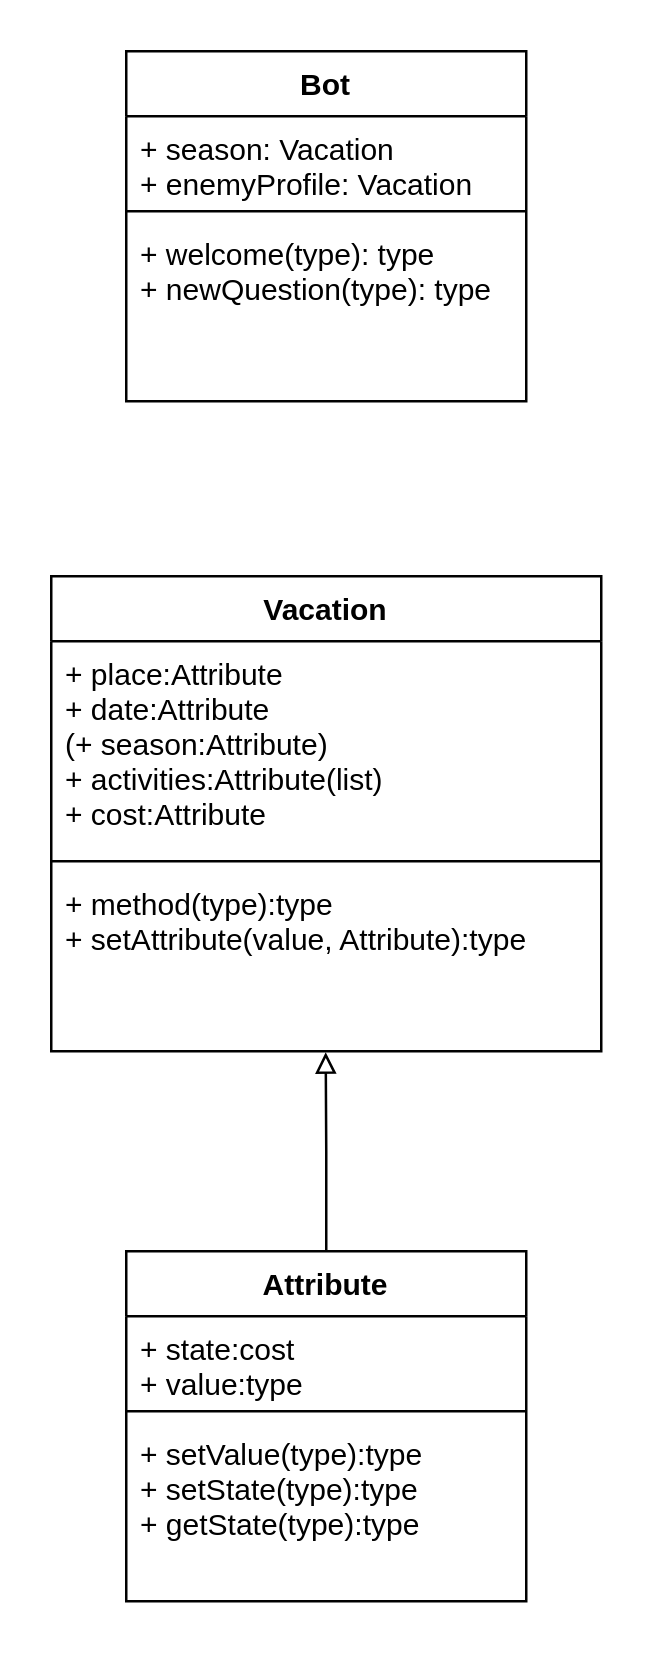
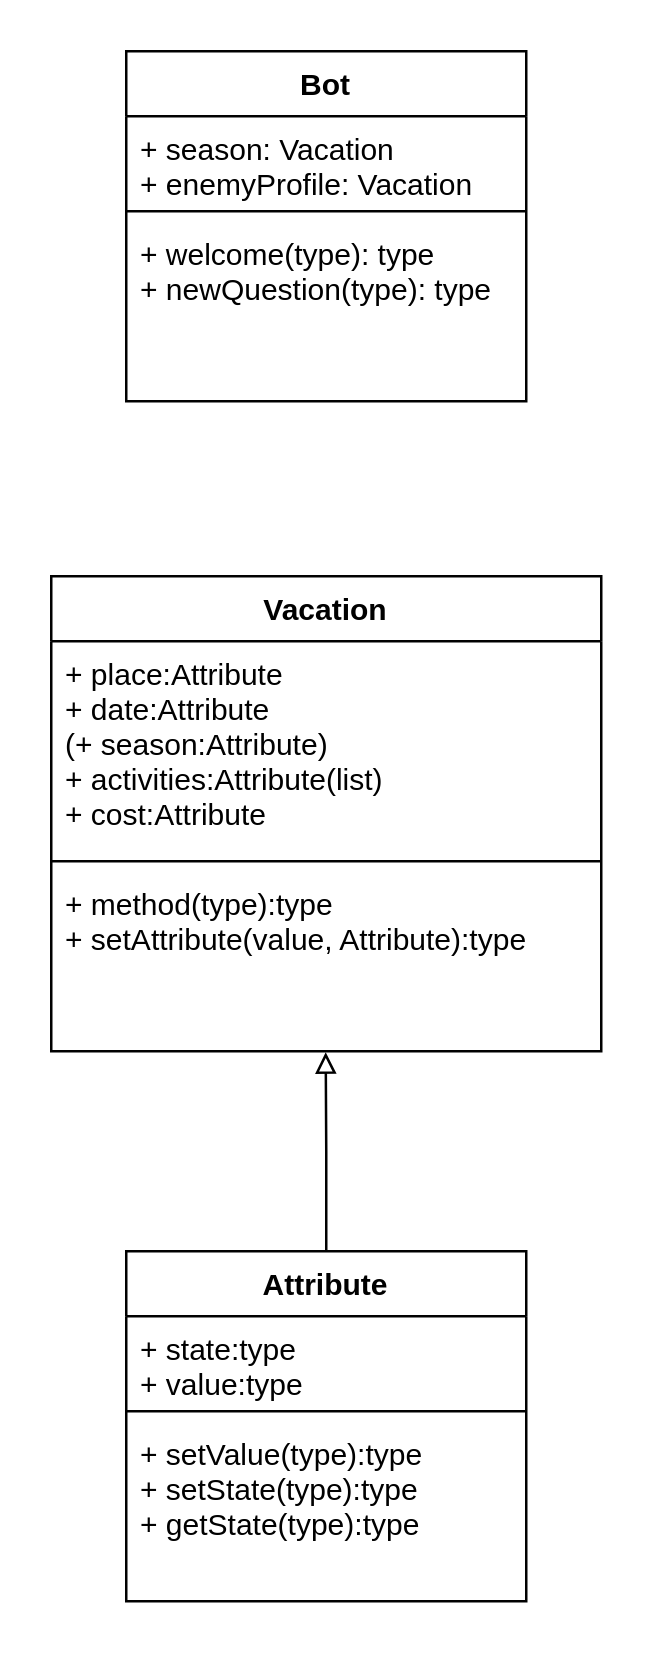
  <mxCell id="0" />
  <mxCell id="1" parent="0" />
  <mxCell id="2" value="Bot" style="swimlane;fontStyle=1;align=center;verticalAlign=top;childLayout=stackLayout;horizontal=1;startSize=26;horizontalStack=0;resizeParent=1;resizeParentMax=0;resizeLast=0;collapsible=1;marginBottom=0;" vertex="1" parent="1"><mxGeometry x="50" y="20" width="160" height="140" as="geometry" /></mxCell>
  <mxCell id="3" value="+ season: Vacation&#10;+ enemyProfile: Vacation" style="text;strokeColor=none;fillColor=none;align=left;verticalAlign=top;spacingLeft=4;spacingRight=4;overflow=hidden;rotatable=0;points=[[0,0.5],[1,0.5]];portConstraint=eastwest;" vertex="1" parent="2"><mxGeometry y="26" width="160" height="34" as="geometry" /></mxCell>
  <mxCell id="4" value="" style="line;strokeWidth=1;fillColor=none;align=left;verticalAlign=middle;spacingTop=-1;spacingLeft=3;spacingRight=3;rotatable=0;labelPosition=right;points=[];portConstraint=eastwest;strokeColor=inherit;" vertex="1" parent="2"><mxGeometry y="60" width="160" height="8" as="geometry" /></mxCell>
  <mxCell id="5" value="+ welcome(type): type&#10;+ newQuestion(type): type" style="text;strokeColor=none;fillColor=none;align=left;verticalAlign=top;spacingLeft=4;spacingRight=4;overflow=hidden;rotatable=0;points=[[0,0.5],[1,0.5]];portConstraint=eastwest;" vertex="1" parent="2"><mxGeometry y="68" width="160" height="72" as="geometry" /></mxCell>
  <mxCell id="6" style="edgeStyle=orthogonalEdgeStyle;rounded=0;orthogonalLoop=1;jettySize=auto;html=1;entryX=0.499;entryY=1.006;entryDx=0;entryDy=0;entryPerimeter=0;endArrow=block;endFill=0;" edge="1" parent="1" source="7" target="14"><mxGeometry relative="1" as="geometry" /></mxCell>
  <mxCell id="7" value="Attribute" style="swimlane;fontStyle=1;align=center;verticalAlign=top;childLayout=stackLayout;horizontal=1;startSize=26;horizontalStack=0;resizeParent=1;resizeParentMax=0;resizeLast=0;collapsible=1;marginBottom=0;" vertex="1" parent="1"><mxGeometry x="50" y="500" width="160" height="140" as="geometry" /></mxCell>
- <mxCell id="8" value="+ state:cost&#10;+ value:type" style="text;strokeColor=none;fillColor=none;align=left;verticalAlign=top;spacingLeft=4;spacingRight=4;overflow=hidden;rotatable=0;points=[[0,0.5],[1,0.5]];portConstraint=eastwest;" vertex="1" parent="7"><mxGeometry y="26" width="160" height="34" as="geometry" /></mxCell>
+ <mxCell id="8" value="+ state:type&#10;+ value:type" style="text;strokeColor=none;fillColor=none;align=left;verticalAlign=top;spacingLeft=4;spacingRight=4;overflow=hidden;rotatable=0;points=[[0,0.5],[1,0.5]];portConstraint=eastwest;" vertex="1" parent="7"><mxGeometry y="26" width="160" height="34" as="geometry" /></mxCell>
  <mxCell id="9" value="" style="line;strokeWidth=1;fillColor=none;align=left;verticalAlign=middle;spacingTop=-1;spacingLeft=3;spacingRight=3;rotatable=0;labelPosition=right;points=[];portConstraint=eastwest;strokeColor=inherit;" vertex="1" parent="7"><mxGeometry y="60" width="160" height="8" as="geometry" /></mxCell>
  <mxCell id="10" value="+ setValue(type):type&#10;+ setState(type):type&#10;+ getState(type):type&#10;&#10;" style="text;strokeColor=none;fillColor=none;align=left;verticalAlign=top;spacingLeft=4;spacingRight=4;overflow=hidden;rotatable=0;points=[[0,0.5],[1,0.5]];portConstraint=eastwest;" vertex="1" parent="7"><mxGeometry y="68" width="160" height="72" as="geometry" /></mxCell>
  <mxCell id="11" value="Vacation" style="swimlane;fontStyle=1;align=center;verticalAlign=top;childLayout=stackLayout;horizontal=1;startSize=26;horizontalStack=0;resizeParent=1;resizeParentMax=0;resizeLast=0;collapsible=1;marginBottom=0;" vertex="1" parent="1"><mxGeometry x="20" y="230" width="220" height="190" as="geometry" /></mxCell>
  <mxCell id="12" value="+ place:Attribute&#10;+ date:Attribute&#10;(+ season:Attribute)&#10;+ activities:Attribute(list)&#10;+ cost:Attribute" style="text;strokeColor=none;fillColor=none;align=left;verticalAlign=top;spacingLeft=4;spacingRight=4;overflow=hidden;rotatable=0;points=[[0,0.5],[1,0.5]];portConstraint=eastwest;" vertex="1" parent="11"><mxGeometry y="26" width="220" height="84" as="geometry" /></mxCell>
  <mxCell id="13" value="" style="line;strokeWidth=1;fillColor=none;align=left;verticalAlign=middle;spacingTop=-1;spacingLeft=3;spacingRight=3;rotatable=0;labelPosition=right;points=[];portConstraint=eastwest;strokeColor=inherit;" vertex="1" parent="11"><mxGeometry y="110" width="220" height="8" as="geometry" /></mxCell>
  <mxCell id="14" value="+ method(type):type&#10;+ setAttribute(value, Attribute):type&#10;" style="text;strokeColor=none;fillColor=none;align=left;verticalAlign=top;spacingLeft=4;spacingRight=4;overflow=hidden;rotatable=0;points=[[0,0.5],[1,0.5]];portConstraint=eastwest;" vertex="1" parent="11"><mxGeometry y="118" width="220" height="72" as="geometry" /></mxCell>
